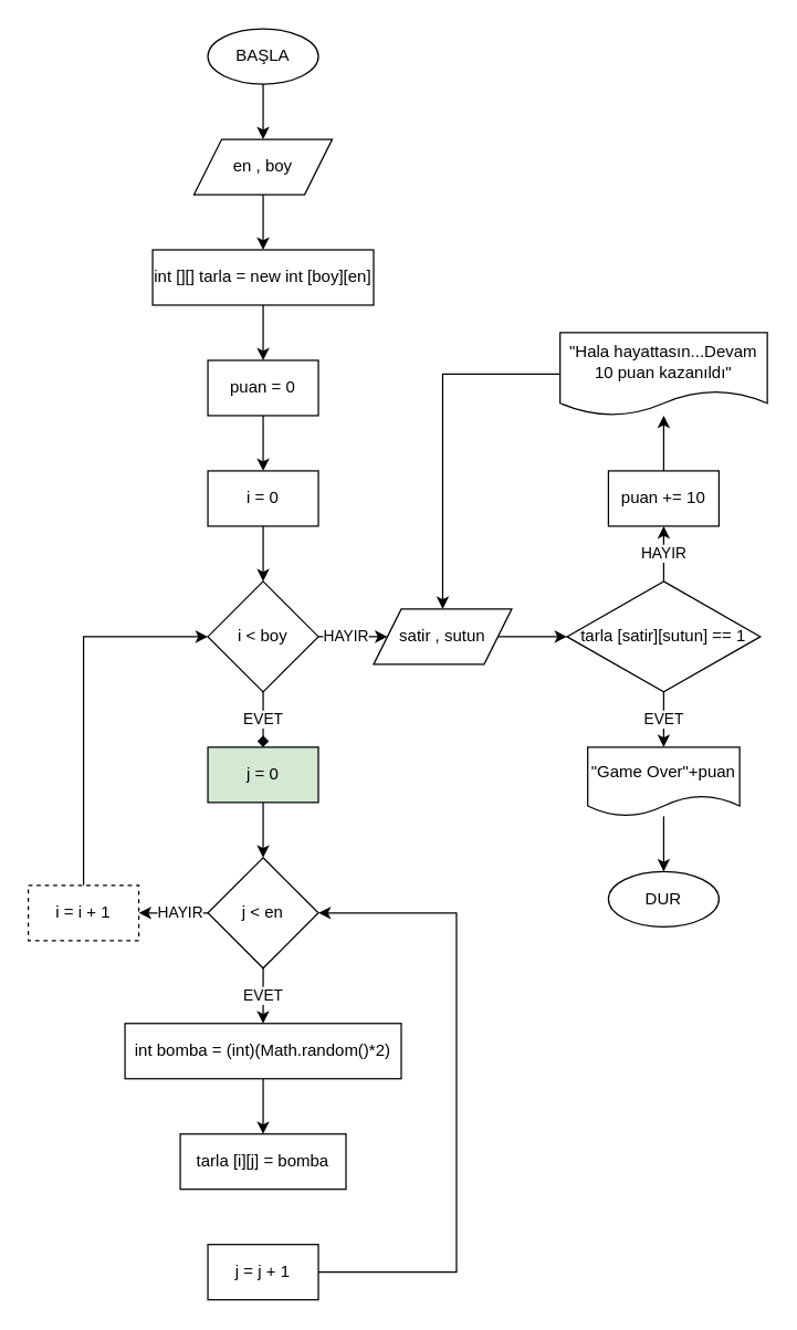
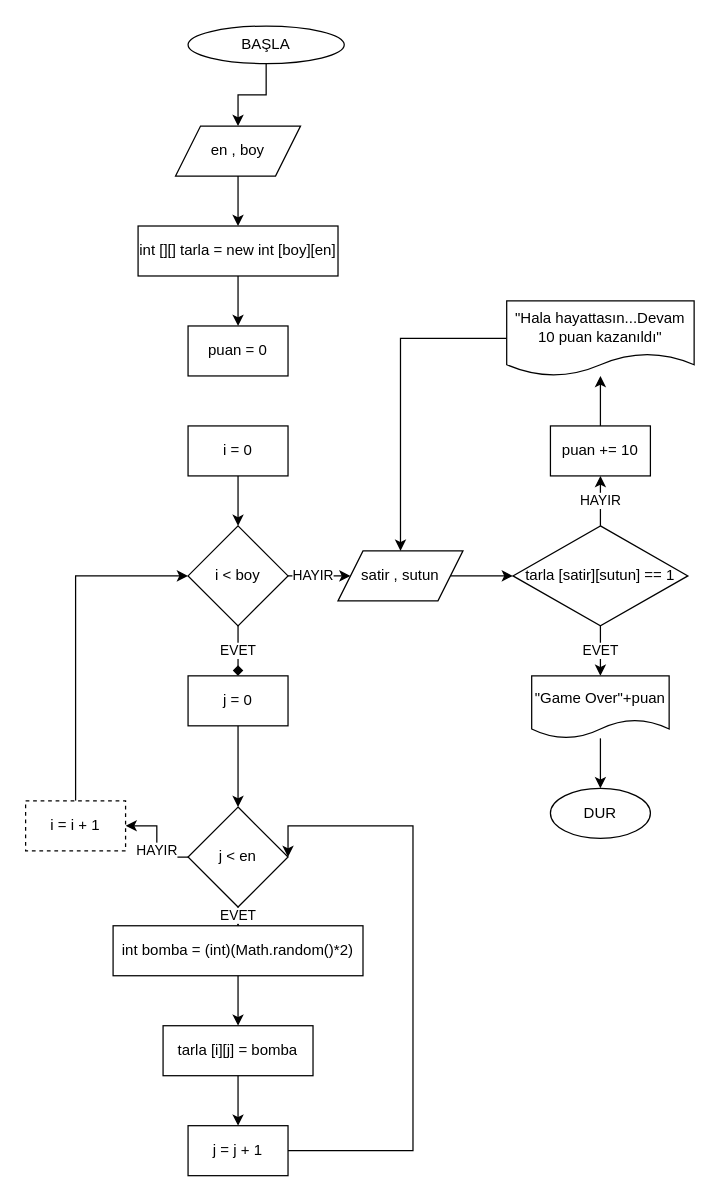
  <mxCell id="0" />
  <mxCell id="1" parent="0" />
  <mxCell id="2" value="" style="edgeStyle=orthogonalEdgeStyle;rounded=0;orthogonalLoop=1;jettySize=auto;html=1;" edge="1" parent="1" source="3" target="5"><mxGeometry relative="1" as="geometry" /></mxCell>
- <mxCell id="3" value="BAŞLA" style="ellipse;whiteSpace=wrap;html=1;" vertex="1" parent="1"><mxGeometry x="150" y="20" width="80" height="40" as="geometry" /></mxCell>
+ <mxCell id="3" value="BAŞLA" style="ellipse;whiteSpace=wrap;html=1;" vertex="1" parent="1"><mxGeometry x="150" y="20" width="125" height="30" as="geometry" /></mxCell>
  <mxCell id="4" value="" style="edgeStyle=orthogonalEdgeStyle;rounded=0;orthogonalLoop=1;jettySize=auto;html=1;" edge="1" parent="1" source="5" target="8"><mxGeometry relative="1" as="geometry" /></mxCell>
  <mxCell id="5" value="en , boy" style="shape=parallelogram;perimeter=parallelogramPerimeter;whiteSpace=wrap;html=1;fixedSize=1;" vertex="1" parent="1"><mxGeometry x="140" y="100" width="100" height="40" as="geometry" /></mxCell>
  <mxCell id="6" value="DUR" style="ellipse;whiteSpace=wrap;html=1;" vertex="1" parent="1"><mxGeometry x="440" y="630" width="80" height="40" as="geometry" /></mxCell>
  <mxCell id="7" value="" style="edgeStyle=orthogonalEdgeStyle;rounded=0;orthogonalLoop=1;jettySize=auto;html=1;" edge="1" parent="1" source="8" target="10"><mxGeometry relative="1" as="geometry" /></mxCell>
  <mxCell id="8" value="int [][] tarla = new int [boy][en]" style="whiteSpace=wrap;html=1;" vertex="1" parent="1"><mxGeometry x="110" width="160" height="40" as="geometry" y="180" /></mxCell>
- <mxCell id="9" value="" style="edgeStyle=orthogonalEdgeStyle;rounded=0;orthogonalLoop=1;jettySize=auto;html=1;" edge="1" parent="1" source="10" target="22"><mxGeometry relative="1" as="geometry" /></mxCell>
  <mxCell id="10" value="puan = 0" style="whiteSpace=wrap;html=1;" vertex="1" parent="1"><mxGeometry x="150" y="260" width="80" height="40" as="geometry" /></mxCell>
  <mxCell id="11" value="EVET" style="edgeStyle=orthogonalEdgeStyle;rounded=0;orthogonalLoop=1;jettySize=auto;html=1;endArrow=diamond;" edge="1" parent="1" source="13" target="15"><mxGeometry relative="1" as="geometry" /></mxCell>
  <mxCell id="12" value="HAYIR" style="edgeStyle=orthogonalEdgeStyle;rounded=0;orthogonalLoop=1;jettySize=auto;html=1;" edge="1" parent="1" source="13" target="30"><mxGeometry x="-0.2" relative="1" as="geometry"><mxPoint as="offset" /></mxGeometry></mxCell>
  <mxCell id="13" value="i &amp;lt; boy" style="rhombus;whiteSpace=wrap;html=1;" vertex="1" parent="1"><mxGeometry x="150" y="420" width="80" height="80" as="geometry" /></mxCell>
  <mxCell id="14" value="" style="edgeStyle=orthogonalEdgeStyle;rounded=0;orthogonalLoop=1;jettySize=auto;html=1;" edge="1" parent="1" source="15" target="18"><mxGeometry relative="1" as="geometry" /></mxCell>
- <mxCell id="15" value="j = 0" style="whiteSpace=wrap;html=1;fillColor=#d5e8d4;" vertex="1" parent="1"><mxGeometry x="150" y="540" width="80" height="40" as="geometry" /></mxCell>
+ <mxCell id="15" value="j = 0" style="whiteSpace=wrap;html=1;" vertex="1" parent="1"><mxGeometry x="150" y="540" width="80" height="40" as="geometry" /></mxCell>
  <mxCell id="16" value="EVET" style="edgeStyle=orthogonalEdgeStyle;rounded=0;orthogonalLoop=1;jettySize=auto;html=1;" edge="1" parent="1" source="18" target="24"><mxGeometry relative="1" as="geometry"><mxPoint x="190" y="770" as="targetPoint" /></mxGeometry></mxCell>
  <mxCell id="17" value="HAYIR" style="edgeStyle=orthogonalEdgeStyle;rounded=0;orthogonalLoop=1;jettySize=auto;html=1;" edge="1" parent="1" source="18" target="20"><mxGeometry x="-0.2" relative="1" as="geometry"><mxPoint as="offset" /></mxGeometry></mxCell>
- <mxCell id="18" value="j &amp;lt; en" style="rhombus;whiteSpace=wrap;html=1;" vertex="1" parent="1"><mxGeometry x="150" y="620" width="80" height="80" as="geometry" /></mxCell>
+ <mxCell id="18" value="j &amp;lt; en" style="rhombus;whiteSpace=wrap;html=1;" vertex="1" parent="1"><mxGeometry x="150" y="645" width="80" height="80" as="geometry" /></mxCell>
  <mxCell id="19" style="edgeStyle=orthogonalEdgeStyle;rounded=0;orthogonalLoop=1;jettySize=auto;html=1;exitX=0.5;exitY=0;exitDx=0;exitDy=0;entryX=0;entryY=0.5;entryDx=0;entryDy=0;" edge="1" parent="1" source="20" target="13"><mxGeometry relative="1" as="geometry" /></mxCell>
  <mxCell id="20" value="i = i + 1" style="whiteSpace=wrap;html=1;dashed=1;" vertex="1" parent="1"><mxGeometry x="20" y="640" width="80" height="40" as="geometry" /></mxCell>
  <mxCell id="21" value="" style="edgeStyle=orthogonalEdgeStyle;rounded=0;orthogonalLoop=1;jettySize=auto;html=1;" edge="1" parent="1" source="22" target="13"><mxGeometry relative="1" as="geometry" /></mxCell>
  <mxCell id="22" value="i = 0" style="whiteSpace=wrap;html=1;" vertex="1" parent="1"><mxGeometry x="150" y="340" width="80" height="40" as="geometry" /></mxCell>
  <mxCell id="23" value="" style="edgeStyle=orthogonalEdgeStyle;rounded=0;orthogonalLoop=1;jettySize=auto;html=1;" edge="1" parent="1" source="24" target="26"><mxGeometry relative="1" as="geometry" /></mxCell>
  <mxCell id="24" value="int bomba = (int)(Math.random()*2)" style="rounded=0;whiteSpace=wrap;html=1;" vertex="1" parent="1"><mxGeometry x="90" y="740" width="200" height="40" as="geometry" /></mxCell>
+ <mxCell id="25" value="" style="edgeStyle=orthogonalEdgeStyle;rounded=0;orthogonalLoop=1;jettySize=auto;html=1;" edge="1" parent="1" source="26" target="28"><mxGeometry relative="1" as="geometry" /></mxCell>
  <mxCell id="26" value="tarla [i][j] = bomba" style="rounded=0;whiteSpace=wrap;html=1;" vertex="1" parent="1"><mxGeometry x="130" y="820" width="120" height="40" as="geometry" /></mxCell>
  <mxCell id="27" style="edgeStyle=orthogonalEdgeStyle;rounded=0;orthogonalLoop=1;jettySize=auto;html=1;exitX=1;exitY=0.5;exitDx=0;exitDy=0;entryX=1;entryY=0.5;entryDx=0;entryDy=0;" edge="1" parent="1" source="28" target="18"><mxGeometry relative="1" as="geometry"><Array as="points"><mxPoint x="330" y="920" /><mxPoint x="330" y="660" /></Array></mxGeometry></mxCell>
  <mxCell id="28" value="j = j + 1" style="rounded=0;whiteSpace=wrap;html=1;" vertex="1" parent="1"><mxGeometry x="150" y="900" width="80" height="40" as="geometry" /></mxCell>
  <mxCell id="29" value="" style="edgeStyle=orthogonalEdgeStyle;rounded=0;orthogonalLoop=1;jettySize=auto;html=1;" edge="1" parent="1" source="30" target="33"><mxGeometry relative="1" as="geometry" /></mxCell>
  <mxCell id="30" value="satir , sutun" style="shape=parallelogram;perimeter=parallelogramPerimeter;whiteSpace=wrap;html=1;fixedSize=1;" vertex="1" parent="1"><mxGeometry x="270" y="440" width="100" height="40" as="geometry" /></mxCell>
  <mxCell id="31" value="EVET" style="edgeStyle=orthogonalEdgeStyle;rounded=0;orthogonalLoop=1;jettySize=auto;html=1;" edge="1" parent="1" source="33" target="35"><mxGeometry relative="1" as="geometry" /></mxCell>
  <mxCell id="32" value="HAYIR" style="edgeStyle=orthogonalEdgeStyle;rounded=0;orthogonalLoop=1;jettySize=auto;html=1;" edge="1" parent="1" source="33" target="37"><mxGeometry relative="1" as="geometry" /></mxCell>
  <mxCell id="33" value="tarla [satir][sutun] == 1" style="rhombus;whiteSpace=wrap;html=1;" vertex="1" parent="1"><mxGeometry x="410" y="420" width="140" height="80" as="geometry" /></mxCell>
  <mxCell id="34" value="" style="edgeStyle=orthogonalEdgeStyle;rounded=0;orthogonalLoop=1;jettySize=auto;html=1;" edge="1" parent="1" source="35" target="6"><mxGeometry relative="1" as="geometry" /></mxCell>
  <mxCell id="35" value="&quot;Game Over&quot;+puan" style="shape=document;whiteSpace=wrap;html=1;boundedLbl=1;" vertex="1" parent="1"><mxGeometry x="425" y="540" width="110" height="50" as="geometry" /></mxCell>
  <mxCell id="36" value="" style="edgeStyle=orthogonalEdgeStyle;rounded=0;orthogonalLoop=1;jettySize=auto;html=1;" edge="1" parent="1" source="37" target="39"><mxGeometry relative="1" as="geometry" /></mxCell>
  <mxCell id="37" value="puan += 10" style="whiteSpace=wrap;html=1;" vertex="1" parent="1"><mxGeometry x="440" y="340" width="80" height="40" as="geometry" /></mxCell>
  <mxCell id="38" style="edgeStyle=orthogonalEdgeStyle;rounded=0;orthogonalLoop=1;jettySize=auto;html=1;exitX=0;exitY=0.5;exitDx=0;exitDy=0;entryX=0.5;entryY=0;entryDx=0;entryDy=0;" edge="1" parent="1" source="39" target="30"><mxGeometry relative="1" as="geometry" /></mxCell>
  <mxCell id="39" value="&quot;Hala hayattasın...Devam&lt;br&gt;10 puan kazanıldı&quot;" style="shape=document;whiteSpace=wrap;html=1;boundedLbl=1;" vertex="1" parent="1"><mxGeometry x="405" y="240" width="150" height="60" as="geometry" /></mxCell>
